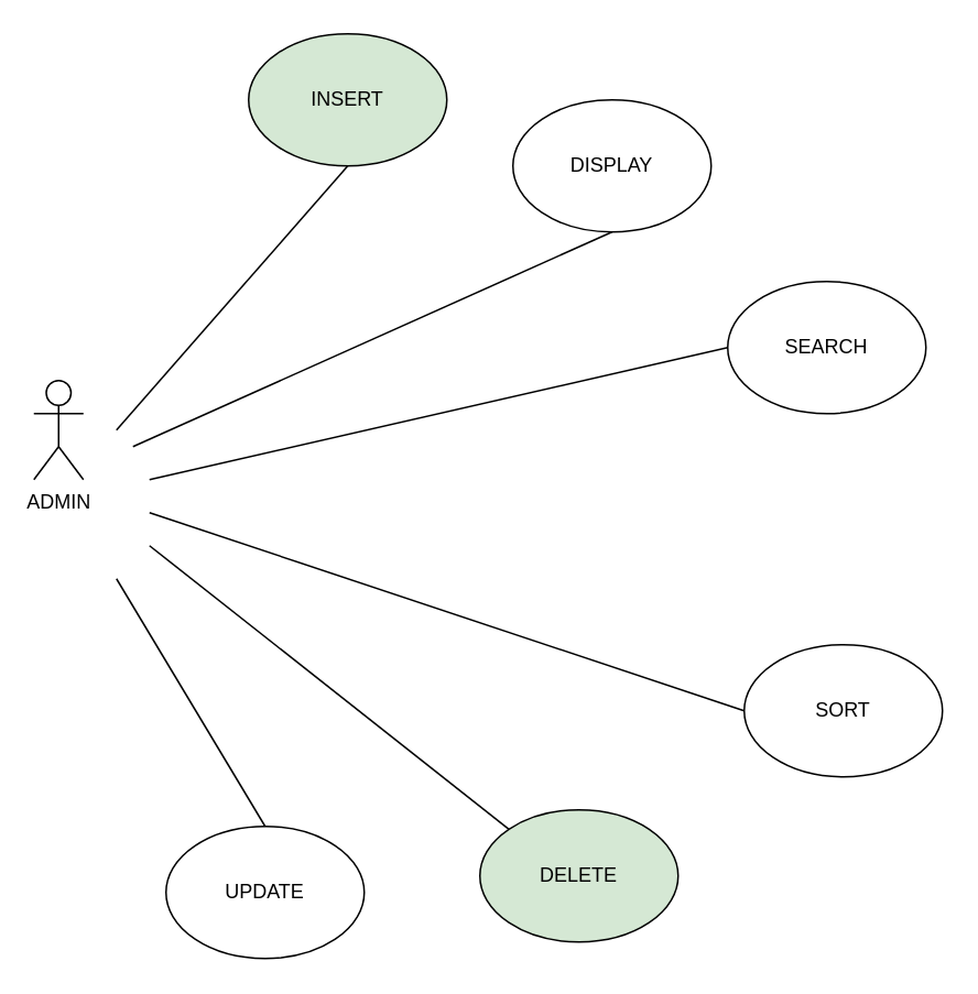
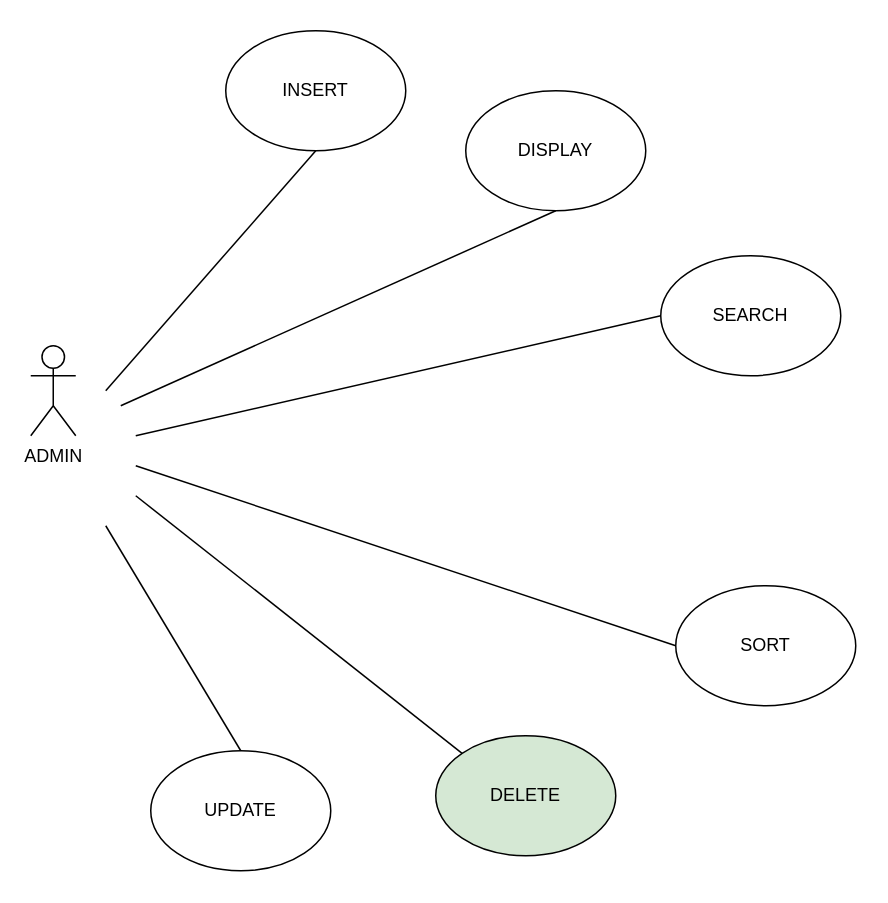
  <mxCell id="0" />
  <mxCell id="1" parent="0" />
  <mxCell id="2" value="ADMIN&lt;br&gt;" style="shape=umlActor;verticalLabelPosition=bottom;verticalAlign=top;html=1;outlineConnect=0;" vertex="1" parent="1"><mxGeometry x="20" y="230" width="30" height="60" as="geometry" /></mxCell>
- <mxCell id="3" value="INSERT" style="ellipse;whiteSpace=wrap;html=1;fillColor=#d5e8d4;" vertex="1" parent="1"><mxGeometry x="150" y="20" width="120" height="80" as="geometry" /></mxCell>
+ <mxCell id="3" value="INSERT" style="ellipse;whiteSpace=wrap;html=1;" vertex="1" parent="1"><mxGeometry x="150" y="20" width="120" height="80" as="geometry" /></mxCell>
  <mxCell id="4" value="DISPLAY" style="ellipse;whiteSpace=wrap;html=1;" vertex="1" parent="1"><mxGeometry x="310" y="60" width="120" height="80" as="geometry" /></mxCell>
  <mxCell id="5" value="SEARCH" style="ellipse;whiteSpace=wrap;html=1;" vertex="1" parent="1"><mxGeometry x="440" y="170" width="120" height="80" as="geometry" /></mxCell>
  <mxCell id="6" value="SORT" style="ellipse;whiteSpace=wrap;html=1;" vertex="1" parent="1"><mxGeometry x="450" y="390" width="120" height="80" as="geometry" /></mxCell>
  <mxCell id="7" value="DELETE" style="ellipse;whiteSpace=wrap;html=1;fillColor=#d5e8d4;" vertex="1" parent="1"><mxGeometry x="290" y="490" width="120" height="80" as="geometry" /></mxCell>
  <mxCell id="8" value="UPDATE" style="ellipse;whiteSpace=wrap;html=1;" vertex="1" parent="1"><mxGeometry x="100" y="500" width="120" height="80" as="geometry" /></mxCell>
  <mxCell id="9" value="" style="endArrow=none;html=1;entryX=0.5;entryY=1;entryDx=0;entryDy=0;" edge="1" parent="1" target="3"><mxGeometry width="50" height="50" relative="1" as="geometry"><mxPoint x="70" y="260" as="sourcePoint" /><mxPoint x="140" y="170" as="targetPoint" /></mxGeometry></mxCell>
  <mxCell id="10" value="" style="endArrow=none;html=1;entryX=0.5;entryY=1;entryDx=0;entryDy=0;" edge="1" parent="1" target="4"><mxGeometry width="50" height="50" relative="1" as="geometry"><mxPoint x="80" y="270" as="sourcePoint" /><mxPoint x="220" y="110" as="targetPoint" /></mxGeometry></mxCell>
  <mxCell id="11" value="" style="endArrow=none;html=1;entryX=0;entryY=0.5;entryDx=0;entryDy=0;" edge="1" parent="1" target="5"><mxGeometry width="50" height="50" relative="1" as="geometry"><mxPoint x="90" y="290" as="sourcePoint" /><mxPoint x="230" y="120" as="targetPoint" /></mxGeometry></mxCell>
  <mxCell id="12" value="" style="endArrow=none;html=1;entryX=0;entryY=0.5;entryDx=0;entryDy=0;" edge="1" parent="1" target="6"><mxGeometry width="50" height="50" relative="1" as="geometry"><mxPoint x="90" y="310" as="sourcePoint" /><mxPoint x="240" y="130" as="targetPoint" /></mxGeometry></mxCell>
  <mxCell id="13" value="" style="endArrow=none;html=1;entryX=0;entryY=0;entryDx=0;entryDy=0;" edge="1" parent="1" target="7"><mxGeometry width="50" height="50" relative="1" as="geometry"><mxPoint x="90" y="330" as="sourcePoint" /><mxPoint x="250" y="140" as="targetPoint" /></mxGeometry></mxCell>
  <mxCell id="14" value="" style="endArrow=none;html=1;entryX=0.5;entryY=0;entryDx=0;entryDy=0;" edge="1" parent="1" target="8"><mxGeometry width="50" height="50" relative="1" as="geometry"><mxPoint x="70" y="350" as="sourcePoint" /><mxPoint x="260" y="150" as="targetPoint" /></mxGeometry></mxCell>
